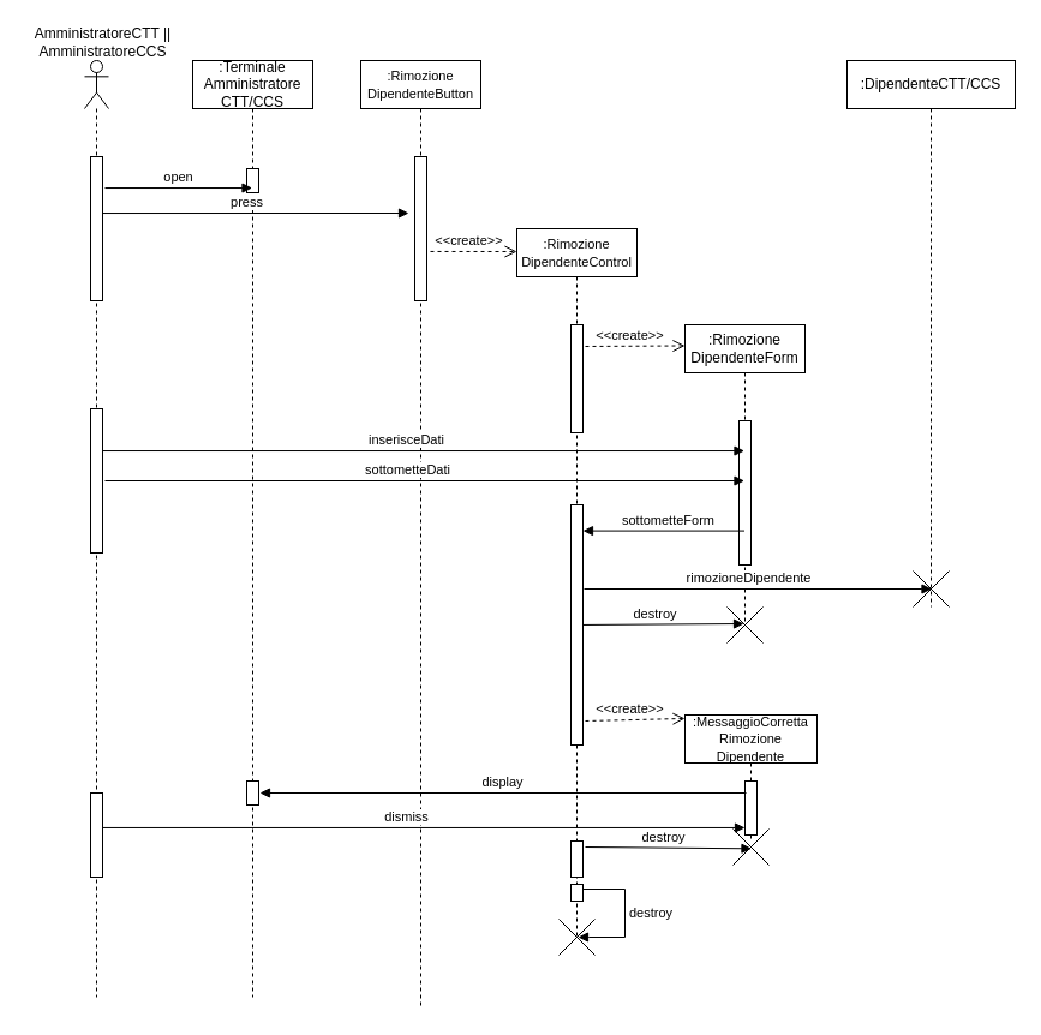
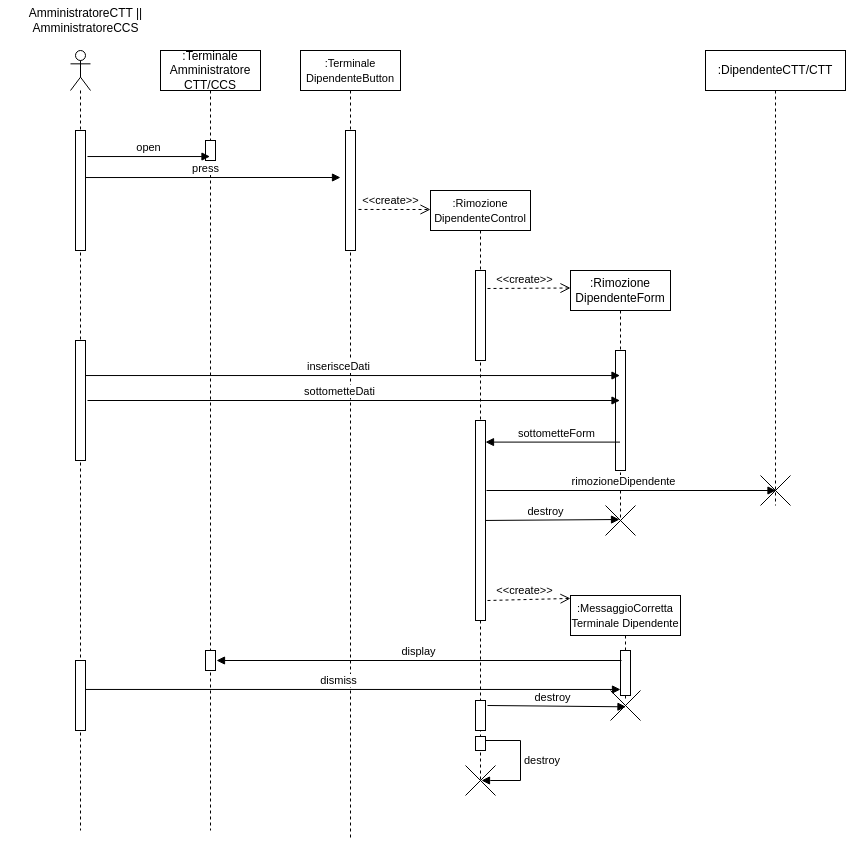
  <mxCell id="0" />
  <mxCell id="1" parent="0" />
  <mxCell id="2" value="" style="shape=umlLifeline;participant=umlActor;perimeter=lifelinePerimeter;whiteSpace=wrap;html=1;container=1;collapsible=0;recursiveResize=0;verticalAlign=top;spacingTop=36;outlineConnect=0;size=40;" parent="1" vertex="1"><mxGeometry x="70" y="50" width="20" height="780" as="geometry" /></mxCell>
  <mxCell id="3" value="" style="html=1;points=[];perimeter=orthogonalPerimeter;" parent="2" vertex="1"><mxGeometry x="5" y="80" width="10" height="120" as="geometry" /></mxCell>
  <mxCell id="4" value="" style="html=1;points=[];perimeter=orthogonalPerimeter;" parent="2" vertex="1"><mxGeometry x="5" y="290" width="10" height="120" as="geometry" /></mxCell>
  <mxCell id="5" value="" style="html=1;points=[];perimeter=orthogonalPerimeter;" parent="2" vertex="1"><mxGeometry x="5" y="610" width="10" height="70" as="geometry" /></mxCell>
  <mxCell id="6" value="destroy" style="edgeStyle=orthogonalEdgeStyle;html=1;align=left;spacingLeft=2;endArrow=block;rounded=0;" parent="1" edge="1"><mxGeometry relative="1" as="geometry"><mxPoint x="481" y="740" as="sourcePoint" /><Array as="points"><mxPoint x="520" y="740" /><mxPoint x="520" y="780" /><mxPoint x="490" y="780" /></Array><mxPoint x="481" y="780" as="targetPoint" /></mxGeometry></mxCell>
  <mxCell id="7" value="destroy" style="html=1;verticalAlign=bottom;endArrow=block;entryX=0.467;entryY=0.467;entryDx=0;entryDy=0;entryPerimeter=0;" parent="1" target="35" edge="1"><mxGeometry x="-0.055" width="80" relative="1" as="geometry"><mxPoint x="479" y="520" as="sourcePoint" /><mxPoint x="613.5" y="520" as="targetPoint" /><mxPoint as="offset" /></mxGeometry></mxCell>
  <mxCell id="8" value=":Terminale Amministratore CTT/CCS" style="shape=umlLifeline;perimeter=lifelinePerimeter;whiteSpace=wrap;html=1;container=1;collapsible=0;recursiveResize=0;outlineConnect=0;size=40;" parent="1" vertex="1"><mxGeometry x="160" y="50" width="100" height="780" as="geometry" /></mxCell>
  <mxCell id="9" value="" style="html=1;points=[];perimeter=orthogonalPerimeter;" parent="8" vertex="1"><mxGeometry x="45" y="90" width="10" height="20" as="geometry" /></mxCell>
  <mxCell id="10" value="" style="html=1;points=[];perimeter=orthogonalPerimeter;" parent="8" vertex="1"><mxGeometry x="45" y="600" width="10" height="20" as="geometry" /></mxCell>
  <mxCell id="11" value="open" style="html=1;verticalAlign=bottom;endArrow=block;exitX=1.2;exitY=0.217;exitDx=0;exitDy=0;exitPerimeter=0;" parent="1" source="3" target="8" edge="1"><mxGeometry width="80" relative="1" as="geometry"><mxPoint x="390" y="420" as="sourcePoint" /><mxPoint x="470" y="420" as="targetPoint" /></mxGeometry></mxCell>
- <mxCell id="12" value="&lt;font style=&quot;font-size: 11px&quot;&gt;:Rimozione DipendenteButton&lt;/font&gt;" style="shape=umlLifeline;perimeter=lifelinePerimeter;whiteSpace=wrap;html=1;container=1;collapsible=0;recursiveResize=0;outlineConnect=0;size=40;" parent="1" vertex="1"><mxGeometry x="300" y="50" width="100" height="790" as="geometry" /></mxCell>
+ <mxCell id="12" value="&lt;font style=&quot;font-size: 11px&quot;&gt;:Terminale DipendenteButton&lt;/font&gt;" style="shape=umlLifeline;perimeter=lifelinePerimeter;whiteSpace=wrap;html=1;container=1;collapsible=0;recursiveResize=0;outlineConnect=0;size=40;" parent="1" vertex="1"><mxGeometry x="300" y="50" width="100" height="790" as="geometry" /></mxCell>
  <mxCell id="13" value="" style="html=1;points=[];perimeter=orthogonalPerimeter;" parent="12" vertex="1"><mxGeometry x="45" y="80" width="10" height="120" as="geometry" /></mxCell>
  <mxCell id="14" value="press" style="html=1;verticalAlign=bottom;endArrow=block;exitX=1;exitY=0.392;exitDx=0;exitDy=0;exitPerimeter=0;" parent="1" source="3" edge="1"><mxGeometry x="-0.055" width="80" relative="1" as="geometry"><mxPoint x="97" y="166.04" as="sourcePoint" /><mxPoint x="340" y="177" as="targetPoint" /><mxPoint as="offset" /></mxGeometry></mxCell>
  <mxCell id="15" value="&amp;lt;&amp;lt;create&amp;gt;&amp;gt;" style="html=1;verticalAlign=bottom;endArrow=open;dashed=1;endSize=8;exitX=1.3;exitY=0.658;exitDx=0;exitDy=0;exitPerimeter=0;" parent="1" source="13" edge="1"><mxGeometry x="-0.111" relative="1" as="geometry"><mxPoint x="470" y="410" as="sourcePoint" /><mxPoint x="430" y="209" as="targetPoint" /><mxPoint as="offset" /></mxGeometry></mxCell>
  <mxCell id="16" value="&lt;font style=&quot;font-size: 11px&quot;&gt;:Rimozione &lt;/font&gt;&lt;font style=&quot;font-size: 11px&quot;&gt;DipendenteControl&lt;/font&gt;" style="shape=umlLifeline;perimeter=lifelinePerimeter;whiteSpace=wrap;html=1;container=1;collapsible=0;recursiveResize=0;outlineConnect=0;size=40;" parent="1" vertex="1"><mxGeometry x="430" y="190" width="100" height="590" as="geometry" /></mxCell>
  <mxCell id="17" value="" style="html=1;points=[];perimeter=orthogonalPerimeter;" parent="16" vertex="1"><mxGeometry x="45" y="80" width="10" height="90" as="geometry" /></mxCell>
  <mxCell id="18" value="" style="html=1;points=[];perimeter=orthogonalPerimeter;" parent="16" vertex="1"><mxGeometry x="45" y="230" width="10" height="200" as="geometry" /></mxCell>
  <mxCell id="19" value="" style="html=1;points=[];perimeter=orthogonalPerimeter;" parent="16" vertex="1"><mxGeometry x="45" y="510" width="10" height="30" as="geometry" /></mxCell>
  <mxCell id="20" value="" style="shape=umlDestroy;whiteSpace=wrap;html=1;strokeWidth=1;" parent="16" vertex="1"><mxGeometry x="35" y="575" width="30" height="30" as="geometry" /></mxCell>
  <mxCell id="21" value="" style="html=1;points=[];perimeter=orthogonalPerimeter;" parent="16" vertex="1"><mxGeometry x="45" y="546" width="10" height="14" as="geometry" /></mxCell>
  <mxCell id="22" value=":Rimozione DipendenteForm" style="shape=umlLifeline;perimeter=lifelinePerimeter;whiteSpace=wrap;html=1;container=1;collapsible=0;recursiveResize=0;outlineConnect=0;size=40;" parent="1" vertex="1"><mxGeometry x="570" y="270" width="100" height="250" as="geometry" /></mxCell>
  <mxCell id="23" value="" style="html=1;points=[];perimeter=orthogonalPerimeter;" parent="22" vertex="1"><mxGeometry x="45" y="80" width="10" height="120" as="geometry" /></mxCell>
  <mxCell id="24" value="&amp;lt;&amp;lt;create&amp;gt;&amp;gt;" style="html=1;verticalAlign=bottom;endArrow=open;dashed=1;endSize=8;entryX=0;entryY=0.07;entryDx=0;entryDy=0;entryPerimeter=0;" parent="1" target="22" edge="1"><mxGeometry x="-0.111" relative="1" as="geometry"><mxPoint x="487" y="288" as="sourcePoint" /><mxPoint x="440" y="219" as="targetPoint" /><mxPoint as="offset" /></mxGeometry></mxCell>
  <mxCell id="25" value="inserisceDati" style="html=1;verticalAlign=bottom;endArrow=block;exitX=1;exitY=0.292;exitDx=0;exitDy=0;exitPerimeter=0;" parent="1" source="4" target="22" edge="1"><mxGeometry x="-0.055" width="80" relative="1" as="geometry"><mxPoint x="95" y="187.04" as="sourcePoint" /><mxPoint x="350" y="187" as="targetPoint" /><mxPoint as="offset" /></mxGeometry></mxCell>
  <mxCell id="26" value="sottometteDati" style="html=1;verticalAlign=bottom;endArrow=block;exitX=1.2;exitY=0.5;exitDx=0;exitDy=0;exitPerimeter=0;" parent="1" source="4" target="22" edge="1"><mxGeometry x="-0.055" width="80" relative="1" as="geometry"><mxPoint x="95" y="385.04" as="sourcePoint" /><mxPoint x="629.5" y="385.04" as="targetPoint" /><mxPoint as="offset" /></mxGeometry></mxCell>
  <mxCell id="27" value="sottometteForm" style="html=1;verticalAlign=bottom;endArrow=block;entryX=1;entryY=0.108;entryDx=0;entryDy=0;entryPerimeter=0;" parent="1" source="22" target="18" edge="1"><mxGeometry x="-0.055" width="80" relative="1" as="geometry"><mxPoint x="530" y="700" as="sourcePoint" /><mxPoint x="629.5" y="410" as="targetPoint" /><mxPoint as="offset" /></mxGeometry></mxCell>
- <mxCell id="28" value=":DipendenteCTT/CCS" style="shape=umlLifeline;perimeter=lifelinePerimeter;whiteSpace=wrap;html=1;container=1;collapsible=0;recursiveResize=0;outlineConnect=0;size=40;" parent="1" vertex="1"><mxGeometry x="705" y="50" width="140" height="455" as="geometry" /></mxCell>
+ <mxCell id="28" value=":DipendenteCTT/CTT" style="shape=umlLifeline;perimeter=lifelinePerimeter;whiteSpace=wrap;html=1;container=1;collapsible=0;recursiveResize=0;outlineConnect=0;size=40;" parent="1" vertex="1"><mxGeometry x="705" y="50" width="140" height="455" as="geometry" /></mxCell>
  <mxCell id="29" value="" style="shape=umlDestroy;whiteSpace=wrap;html=1;strokeWidth=1;" parent="28" vertex="1"><mxGeometry x="55" y="425" width="30" height="30" as="geometry" /></mxCell>
  <mxCell id="30" value="rimozioneDipendente" style="html=1;verticalAlign=bottom;endArrow=block;" parent="1" edge="1"><mxGeometry x="-0.055" width="80" relative="1" as="geometry"><mxPoint x="486" y="490" as="sourcePoint" /><mxPoint x="775.5" y="490" as="targetPoint" /><mxPoint as="offset" /></mxGeometry></mxCell>
  <mxCell id="31" value="&amp;lt;&amp;lt;create&amp;gt;&amp;gt;" style="html=1;verticalAlign=bottom;endArrow=open;dashed=1;endSize=8;exitX=1.2;exitY=0.9;exitDx=0;exitDy=0;exitPerimeter=0;entryX=0;entryY=0.028;entryDx=0;entryDy=0;entryPerimeter=0;" parent="1" source="18" target="32" edge="1"><mxGeometry x="-0.111" relative="1" as="geometry"><mxPoint x="550" y="775" as="sourcePoint" /><mxPoint x="560" y="725" as="targetPoint" /><mxPoint as="offset" /></mxGeometry></mxCell>
- <mxCell id="32" value="&lt;font style=&quot;font-size: 11px&quot;&gt;:MessaggioCorretta Rimozione Dipendente&lt;/font&gt;" style="shape=umlLifeline;perimeter=lifelinePerimeter;whiteSpace=wrap;html=1;container=1;collapsible=0;recursiveResize=0;outlineConnect=0;" parent="1" vertex="1"><mxGeometry x="570" y="595" width="110" height="105" as="geometry" /></mxCell>
+ <mxCell id="32" value="&lt;font style=&quot;font-size: 11px&quot;&gt;:MessaggioCorretta Terminale Dipendente&lt;/font&gt;" style="shape=umlLifeline;perimeter=lifelinePerimeter;whiteSpace=wrap;html=1;container=1;collapsible=0;recursiveResize=0;outlineConnect=0;" parent="1" vertex="1"><mxGeometry x="570" y="595" width="110" height="105" as="geometry" /></mxCell>
  <mxCell id="33" value="" style="html=1;points=[];perimeter=orthogonalPerimeter;" parent="32" vertex="1"><mxGeometry x="50" y="55" width="10" height="45" as="geometry" /></mxCell>
  <mxCell id="34" value="" style="shape=umlDestroy;whiteSpace=wrap;html=1;strokeWidth=1;" parent="32" vertex="1"><mxGeometry x="40" y="95" width="30" height="30" as="geometry" /></mxCell>
  <mxCell id="35" value="" style="shape=umlDestroy;whiteSpace=wrap;html=1;strokeWidth=1;" parent="1" vertex="1"><mxGeometry x="605" y="505" width="30" height="30" as="geometry" /></mxCell>
  <mxCell id="36" value="dismiss" style="html=1;verticalAlign=bottom;endArrow=block;exitX=1;exitY=0.408;exitDx=0;exitDy=0;exitPerimeter=0;" parent="1" edge="1"><mxGeometry x="-0.055" width="80" relative="1" as="geometry"><mxPoint x="85" y="688.96" as="sourcePoint" /><mxPoint x="620" y="688.96" as="targetPoint" /><mxPoint as="offset" /></mxGeometry></mxCell>
  <mxCell id="37" value="destroy" style="html=1;verticalAlign=bottom;endArrow=block;entryX=0.516;entryY=0.544;entryDx=0;entryDy=0;entryPerimeter=0;" parent="1" target="34" edge="1"><mxGeometry x="-0.055" width="80" relative="1" as="geometry"><mxPoint x="487" y="705" as="sourcePoint" /><mxPoint x="620" y="705" as="targetPoint" /><mxPoint as="offset" /></mxGeometry></mxCell>
  <mxCell id="38" value="display" style="html=1;verticalAlign=bottom;endArrow=block;entryX=0.5;entryY=0.5;entryDx=0;entryDy=0;entryPerimeter=0;" parent="1" edge="1"><mxGeometry width="80" relative="1" as="geometry"><mxPoint x="621" y="660" as="sourcePoint" /><mxPoint x="216" y="660" as="targetPoint" /></mxGeometry></mxCell>
- <mxCell id="39" value="AmministratoreCTT ||&lt;br&gt;AmministratoreCCS" style="text;html=1;align=center;verticalAlign=middle;resizable=0;points=[];autosize=1;" vertex="1" parent="1"><mxGeometry y="20" width="130" height="30" as="geometry" x="20" /></mxCell>
+ <mxCell id="39" value="AmministratoreCTT ||&lt;br&gt;AmministratoreCCS" style="text;html=1;align=center;verticalAlign=middle;resizable=0;points=[];autosize=1;" vertex="1" parent="1"><mxGeometry x="20" y="5" width="130" height="30" as="geometry" /></mxCell>
